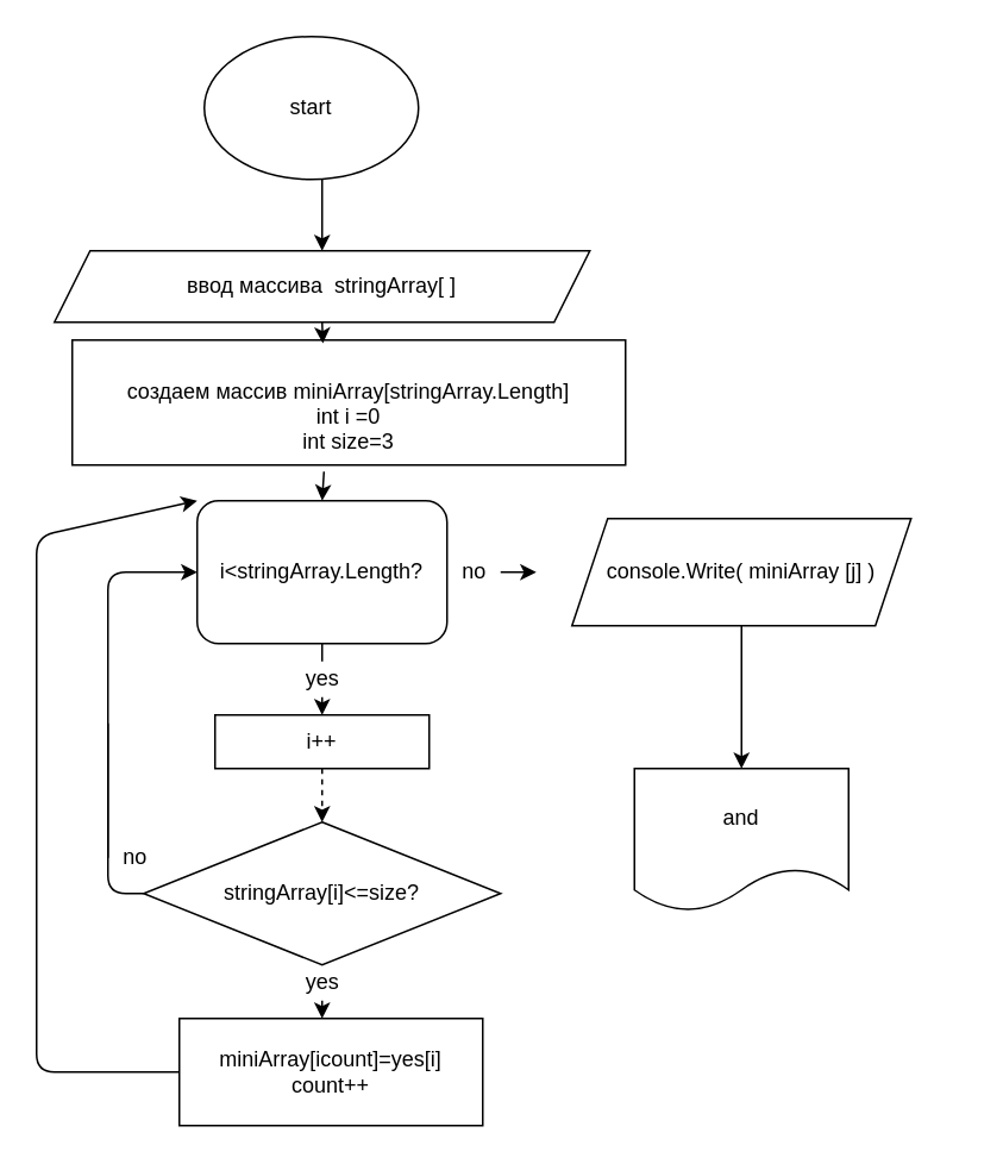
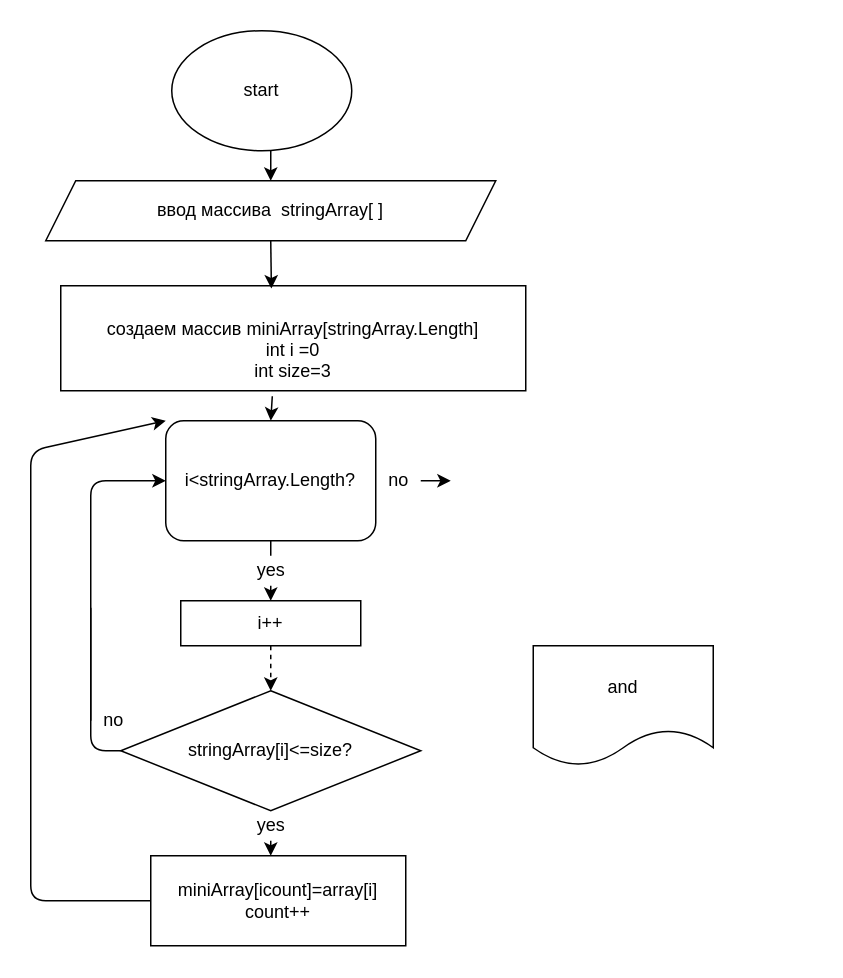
  <mxCell id="0" />
  <mxCell id="1" parent="0" />
  <mxCell id="2" value="start" style="ellipse;whiteSpace=wrap;html=1;" vertex="1" parent="1"><mxGeometry x="114" y="20" width="120" height="80" as="geometry" /></mxCell>
- <mxCell id="3" value="&lt;div style=&quot;text-align: justify&quot;&gt;&lt;span&gt;&lt;br&gt;&lt;/span&gt;&lt;/div&gt;&lt;div style=&quot;text-align: justify&quot;&gt;&lt;span&gt;&lt;br&gt;&lt;/span&gt;&lt;/div&gt;&lt;div style=&quot;text-align: justify&quot;&gt;&lt;span&gt;ввод массива&amp;nbsp; stringArray[ ]&lt;/span&gt;&lt;/div&gt;&lt;span style=&quot;background-color: rgb(30 , 30 , 30)&quot;&gt;&lt;div style=&quot;text-align: justify&quot;&gt;&lt;font color=&quot;#d4d4d4&quot; face=&quot;consolas, courier new, monospace&quot;&gt;&lt;br&gt;&lt;/font&gt;&lt;/div&gt;&lt;br&gt;&lt;/span&gt;" style="shape=parallelogram;perimeter=parallelogramPerimeter;whiteSpace=wrap;html=1;fixedSize=1;" vertex="1" parent="1"><mxGeometry x="30" y="140" width="300" height="40" as="geometry" /></mxCell>
+ <mxCell id="3" value="&lt;div style=&quot;text-align: justify&quot;&gt;&lt;span&gt;&lt;br&gt;&lt;/span&gt;&lt;/div&gt;&lt;div style=&quot;text-align: justify&quot;&gt;&lt;span&gt;&lt;br&gt;&lt;/span&gt;&lt;/div&gt;&lt;div style=&quot;text-align: justify&quot;&gt;&lt;span&gt;ввод массива&amp;nbsp; stringArray[ ]&lt;/span&gt;&lt;/div&gt;&lt;span style=&quot;background-color: rgb(30 , 30 , 30)&quot;&gt;&lt;div style=&quot;text-align: justify&quot;&gt;&lt;font color=&quot;#d4d4d4&quot; face=&quot;consolas, courier new, monospace&quot;&gt;&lt;br&gt;&lt;/font&gt;&lt;/div&gt;&lt;br&gt;&lt;/span&gt;" style="shape=parallelogram;perimeter=parallelogramPerimeter;whiteSpace=wrap;html=1;fixedSize=1;" vertex="1" parent="1"><mxGeometry x="30" y="120" width="300" height="40" as="geometry" /></mxCell>
  <mxCell id="4" value="" style="endArrow=classic;html=1;entryX=0.5;entryY=0;entryDx=0;entryDy=0;" edge="1" parent="1" target="3"><mxGeometry width="50" height="50" relative="1" as="geometry"><mxPoint x="180" y="100" as="sourcePoint" /><mxPoint x="240" y="260" as="targetPoint" /></mxGeometry></mxCell>
  <mxCell id="5" value="&lt;span style=&quot;font-size: 12px ; font-style: normal ; font-weight: 400 ; letter-spacing: normal ; text-align: center ; text-indent: 0px ; text-transform: none ; word-spacing: 0px ; background-color: rgb(30 , 30 , 30) ; color: rgb(212 , 212 , 212) ; font-family: &amp;#34;consolas&amp;#34; , &amp;#34;courier new&amp;#34; , monospace&quot;&gt;&lt;font style=&quot;font-size: 12px&quot;&gt;&lt;br&gt;&lt;/font&gt;&lt;/span&gt;cоздаем массив miniArray[stringArray.Length]&lt;br&gt;int i =0&lt;br&gt;int size=3" style="rounded=0;whiteSpace=wrap;html=1;fontSize=12;" vertex="1" parent="1"><mxGeometry x="40" y="190" width="310" height="70" as="geometry" /></mxCell>
  <mxCell id="6" value="" style="endArrow=classic;html=1;fontSize=12;exitX=0.5;exitY=1;exitDx=0;exitDy=0;entryX=0.453;entryY=0.027;entryDx=0;entryDy=0;entryPerimeter=0;" edge="1" parent="1" source="3" target="5"><mxGeometry width="50" height="50" relative="1" as="geometry"><mxPoint x="190" y="290" as="sourcePoint" /><mxPoint x="240" y="240" as="targetPoint" /></mxGeometry></mxCell>
  <mxCell id="7" value="i&amp;lt;stringArray.Length?" style="whiteSpace=wrap;html=1;fontSize=12;rounded=1;" vertex="1" parent="1"><mxGeometry x="110" y="280" width="140" height="80" as="geometry" /></mxCell>
  <mxCell id="8" value="" style="endArrow=classic;html=1;fontSize=12;exitX=0.455;exitY=1.053;exitDx=0;exitDy=0;exitPerimeter=0;entryX=0.5;entryY=0;entryDx=0;entryDy=0;" edge="1" parent="1" source="5" target="7"><mxGeometry width="50" height="50" relative="1" as="geometry"><mxPoint x="190" y="290" as="sourcePoint" /><mxPoint x="240" y="240" as="targetPoint" /></mxGeometry></mxCell>
  <mxCell id="9" value="" style="endArrow=classic;html=1;fontSize=12;exitX=0.5;exitY=1;exitDx=0;exitDy=0;startArrow=none;" edge="1" parent="1" source="21"><mxGeometry width="50" height="50" relative="1" as="geometry"><mxPoint x="190" y="290" as="sourcePoint" /><mxPoint x="180" y="400" as="targetPoint" /><Array as="points" /></mxGeometry></mxCell>
  <mxCell id="10" value="i++&lt;br&gt;" style="rounded=0;whiteSpace=wrap;html=1;fontSize=12;" vertex="1" parent="1"><mxGeometry x="120" y="400" width="120" height="30" as="geometry" /></mxCell>
  <mxCell id="11" value="stringArray[i]&amp;lt;=size?" style="rhombus;whiteSpace=wrap;html=1;fontSize=12;" vertex="1" parent="1"><mxGeometry x="80" y="460" width="200" height="80" as="geometry" /></mxCell>
  <mxCell id="12" value="" style="endArrow=classic;html=1;fontSize=12;exitX=0.5;exitY=1;exitDx=0;exitDy=0;entryX=0.5;entryY=0;entryDx=0;entryDy=0;dashed=1;" edge="1" parent="1" source="10" target="11"><mxGeometry width="50" height="50" relative="1" as="geometry"><mxPoint x="190" y="350" as="sourcePoint" /><mxPoint x="240" y="300" as="targetPoint" /></mxGeometry></mxCell>
  <mxCell id="13" value="" style="endArrow=classic;html=1;fontSize=12;exitX=0.5;exitY=1;exitDx=0;exitDy=0;startArrow=none;" edge="1" parent="1" source="23"><mxGeometry width="50" height="50" relative="1" as="geometry"><mxPoint x="190" y="470" as="sourcePoint" /><mxPoint x="180" y="570" as="targetPoint" /></mxGeometry></mxCell>
- <mxCell id="14" value="miniArray[icount]=yes[i]&lt;br&gt;count++" style="rounded=0;whiteSpace=wrap;html=1;fontSize=12;" vertex="1" parent="1"><mxGeometry x="100" y="570" width="170" height="60" as="geometry" /></mxCell>
+ <mxCell id="14" value="miniArray[icount]=array[i]&lt;br&gt;count++" style="rounded=0;whiteSpace=wrap;html=1;fontSize=12;" vertex="1" parent="1"><mxGeometry x="100" y="570" width="170" height="60" as="geometry" /></mxCell>
  <mxCell id="15" value="" style="endArrow=classic;html=1;fontSize=12;exitX=0;exitY=0.5;exitDx=0;exitDy=0;entryX=0;entryY=0.5;entryDx=0;entryDy=0;startArrow=none;" edge="1" parent="1" source="25" target="7"><mxGeometry width="50" height="50" relative="1" as="geometry"><mxPoint x="190" y="480" as="sourcePoint" /><mxPoint x="20" y="500" as="targetPoint" /><Array as="points"><mxPoint x="60" y="320" /></Array></mxGeometry></mxCell>
  <mxCell id="16" value="" style="endArrow=classic;html=1;fontSize=12;exitX=0;exitY=0.5;exitDx=0;exitDy=0;entryX=0;entryY=0;entryDx=0;entryDy=0;" edge="1" parent="1" source="14" target="7"><mxGeometry width="50" height="50" relative="1" as="geometry"><mxPoint x="190" y="480" as="sourcePoint" /><mxPoint x="40" y="290" as="targetPoint" /><Array as="points"><mxPoint x="20" y="600" /><mxPoint x="20" y="300" /></Array></mxGeometry></mxCell>
  <mxCell id="17" value="" style="endArrow=classic;html=1;fontSize=12;exitX=1;exitY=0.5;exitDx=0;exitDy=0;startArrow=none;" edge="1" parent="1" source="19"><mxGeometry width="50" height="50" relative="1" as="geometry"><mxPoint x="190" y="480" as="sourcePoint" /><mxPoint x="300" y="320" as="targetPoint" /></mxGeometry></mxCell>
  <mxCell id="18" value="" style="endArrow=none;html=1;fontSize=12;exitX=0.5;exitY=1;exitDx=0;exitDy=0;" edge="1" parent="1"><mxGeometry width="50" height="50" relative="1" as="geometry"><mxPoint x="540" y="360" as="sourcePoint" /><mxPoint x="540" y="360" as="targetPoint" /></mxGeometry></mxCell>
  <mxCell id="19" value="no" style="text;html=1;align=center;verticalAlign=middle;resizable=0;points=[];autosize=1;strokeColor=none;fillColor=none;fontSize=12;" vertex="1" parent="1"><mxGeometry x="250" y="310" width="30" height="20" as="geometry" /></mxCell>
  <mxCell id="20" value="" style="endArrow=none;html=1;fontSize=12;exitX=1;exitY=0.5;exitDx=0;exitDy=0;" edge="1" parent="1" source="7" target="19"><mxGeometry width="50" height="50" relative="1" as="geometry"><mxPoint x="250" y="320" as="sourcePoint" /><mxPoint x="300" y="320" as="targetPoint" /></mxGeometry></mxCell>
  <mxCell id="21" value="yes" style="text;html=1;align=center;verticalAlign=middle;resizable=0;points=[];autosize=1;strokeColor=none;fillColor=none;fontSize=12;" vertex="1" parent="1"><mxGeometry x="165" y="370" width="30" height="20" as="geometry" /></mxCell>
  <mxCell id="22" value="" style="endArrow=none;html=1;fontSize=12;exitX=0.5;exitY=1;exitDx=0;exitDy=0;" edge="1" parent="1" source="7" target="21"><mxGeometry width="50" height="50" relative="1" as="geometry"><mxPoint x="180" y="360" as="sourcePoint" /><mxPoint x="180" y="400" as="targetPoint" /><Array as="points" /></mxGeometry></mxCell>
  <mxCell id="23" value="yes" style="text;html=1;align=center;verticalAlign=middle;resizable=0;points=[];autosize=1;strokeColor=none;fillColor=none;fontSize=12;" vertex="1" parent="1"><mxGeometry x="165" y="540" width="30" height="20" as="geometry" /></mxCell>
  <mxCell id="24" value="" style="endArrow=none;html=1;fontSize=12;exitX=0.5;exitY=1;exitDx=0;exitDy=0;" edge="1" parent="1" source="11" target="23"><mxGeometry width="50" height="50" relative="1" as="geometry"><mxPoint x="180" y="540" as="sourcePoint" /><mxPoint x="180" y="570" as="targetPoint" /></mxGeometry></mxCell>
  <mxCell id="25" value="no" style="text;html=1;align=center;verticalAlign=middle;resizable=0;points=[];autosize=1;strokeColor=none;fillColor=none;fontSize=12;" vertex="1" parent="1"><mxGeometry x="60" y="470" width="30" height="20" as="geometry" /></mxCell>
  <mxCell id="26" value="" style="endArrow=none;html=1;fontSize=12;exitX=0;exitY=0.5;exitDx=0;exitDy=0;entryX=0;entryY=0.5;entryDx=0;entryDy=0;" edge="1" parent="1" source="11" target="25"><mxGeometry width="50" height="50" relative="1" as="geometry"><mxPoint x="80" y="500" as="sourcePoint" /><mxPoint x="110" y="320" as="targetPoint" /><Array as="points"><mxPoint x="60" y="500" /><mxPoint x="60" y="400" /></Array></mxGeometry></mxCell>
- <mxCell id="27" style="edgeStyle=none;html=1;exitX=0.5;exitY=1;exitDx=0;exitDy=0;entryX=0.5;entryY=0;entryDx=0;entryDy=0;" edge="1" parent="1" source="28" target="29"><mxGeometry relative="1" as="geometry"><Array as="points"><mxPoint x="415" y="380" /></Array></mxGeometry></mxCell>
- <mxCell id="28" value="&lt;span&gt;console.Write( miniArray [j] )&lt;/span&gt;" style="shape=parallelogram;perimeter=parallelogramPerimeter;whiteSpace=wrap;html=1;fixedSize=1;fontSize=12;" vertex="1" parent="1"><mxGeometry x="320" y="290" width="190" height="60" as="geometry" /></mxCell>
  <mxCell id="29" value="and" style="shape=document;whiteSpace=wrap;html=1;boundedLbl=1;fontSize=12;" vertex="1" parent="1"><mxGeometry x="355" y="430" width="120" height="80" as="geometry" /></mxCell>
